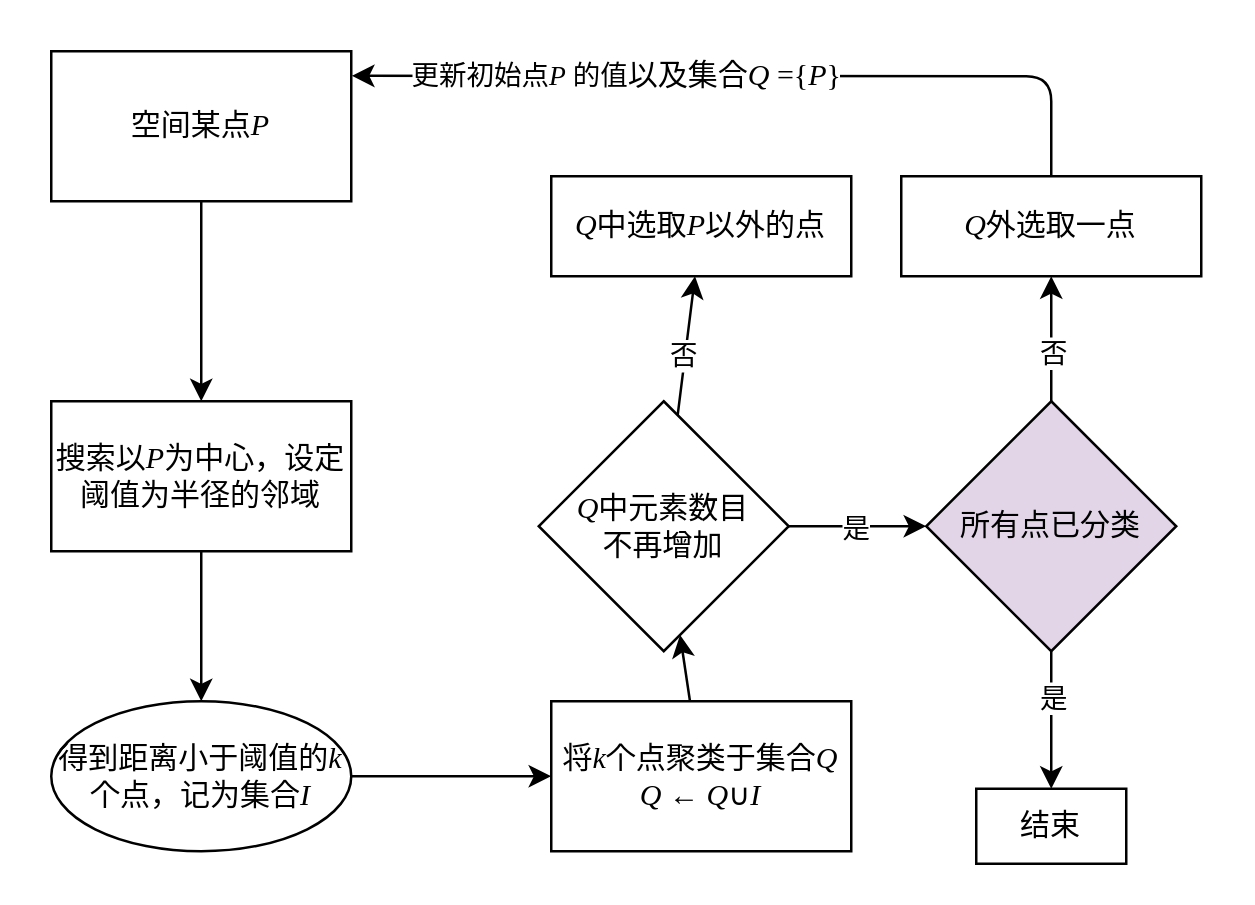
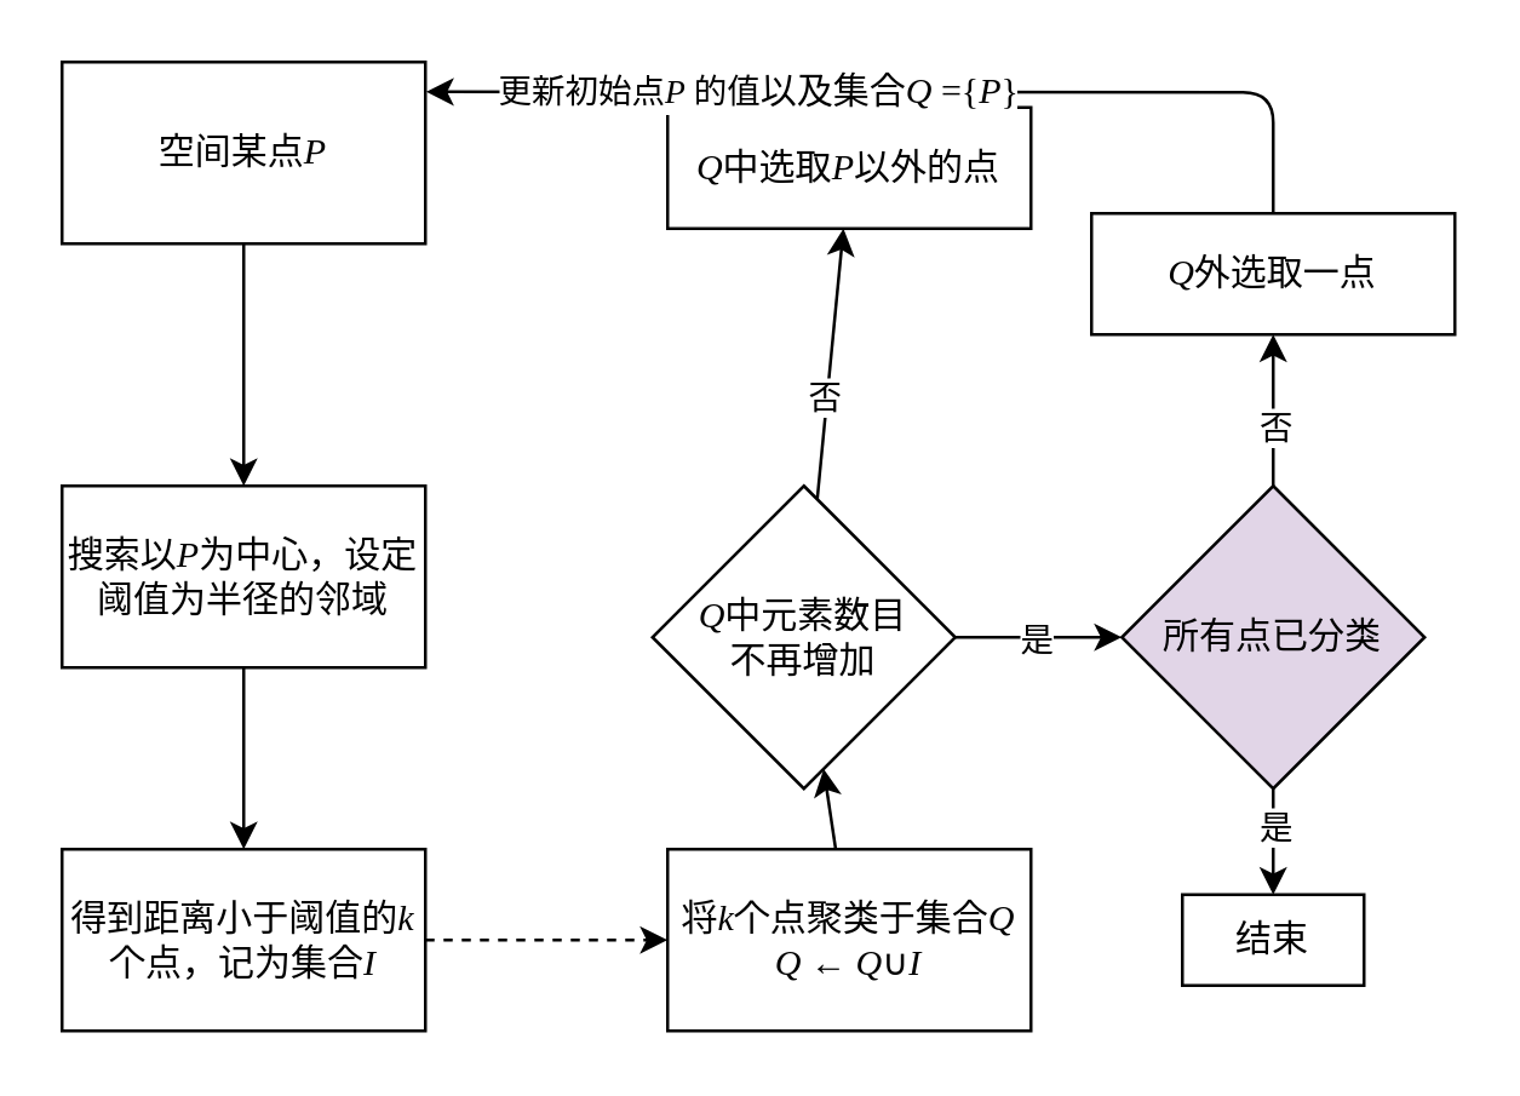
  <mxCell id="0" />
  <mxCell id="1" parent="0" />
  <mxCell id="2" value="" style="edgeStyle=none;html=1;fontFamily=FandolSong;" edge="1" parent="1" source="3" target="5"><mxGeometry relative="1" as="geometry" /></mxCell>
  <mxCell id="3" value="&lt;font face=&quot;FandolSong&quot;&gt;空间某点&lt;i&gt;P&lt;/i&gt;&lt;br&gt;&lt;/font&gt;" style="whiteSpace=wrap;html=1;" vertex="1" parent="1"><mxGeometry x="20" y="20" width="120" height="60" as="geometry" /></mxCell>
  <mxCell id="4" value="" style="edgeStyle=none;html=1;fontFamily=FandolSong;" edge="1" parent="1" source="5" target="7"><mxGeometry relative="1" as="geometry" /></mxCell>
  <mxCell id="5" value="&lt;font face=&quot;FandolSong&quot;&gt;搜索以&lt;i&gt;P&lt;/i&gt;为中心，设定阈值为半径的邻域&lt;/font&gt;" style="whiteSpace=wrap;html=1;" vertex="1" parent="1"><mxGeometry x="20" y="160" width="120" height="60" as="geometry" /></mxCell>
- <mxCell id="6" value="" style="edgeStyle=none;html=1;fontFamily=FandolSong;" edge="1" parent="1" source="7" target="9"><mxGeometry relative="1" as="geometry" /></mxCell>
- <mxCell id="7" value="&lt;span style=&quot;font-family: FandolSong;&quot;&gt;得到距离小于阈值的&lt;/span&gt;&lt;i style=&quot;font-family: FandolSong;&quot;&gt;k&lt;/i&gt;&lt;span style=&quot;font-family: FandolSong;&quot;&gt;个&lt;/span&gt;&lt;span style=&quot;font-family: FandolSong;&quot;&gt;点，记为集合&lt;i&gt;I&lt;/i&gt;&lt;/span&gt;" style="ellipse;whiteSpace=wrap;html=1;" vertex="1" parent="1"><mxGeometry x="20" y="280" width="120" height="60" as="geometry" /></mxCell>
+ <mxCell id="6" value="" style="edgeStyle=none;html=1;fontFamily=FandolSong;dashed=1;" edge="1" parent="1" source="7" target="9"><mxGeometry relative="1" as="geometry" /></mxCell>
+ <mxCell id="7" value="&lt;span style=&quot;font-family: FandolSong;&quot;&gt;得到距离小于阈值的&lt;/span&gt;&lt;i style=&quot;font-family: FandolSong;&quot;&gt;k&lt;/i&gt;&lt;span style=&quot;font-family: FandolSong;&quot;&gt;个&lt;/span&gt;&lt;span style=&quot;font-family: FandolSong;&quot;&gt;点，记为集合&lt;i&gt;I&lt;/i&gt;&lt;/span&gt;" style="whiteSpace=wrap;html=1;" vertex="1" parent="1"><mxGeometry x="20" y="280" width="120" height="60" as="geometry" /></mxCell>
  <mxCell id="8" value="" style="edgeStyle=none;html=1;fontFamily=FandolSong;" edge="1" parent="1" source="9" target="14"><mxGeometry relative="1" as="geometry" /></mxCell>
  <mxCell id="9" value="&lt;font face=&quot;FandolSong&quot;&gt;将&lt;i&gt;k&lt;/i&gt;个点聚类于集合&lt;i&gt;Q&lt;/i&gt;&lt;br&gt;&lt;/font&gt;&lt;font style=&quot;&quot; face=&quot;FandolSong&quot;&gt;&lt;i&gt;Q&amp;nbsp;&lt;/i&gt;←&amp;nbsp;&lt;i&gt;Q&lt;/i&gt;∪&lt;i&gt;I&lt;/i&gt;&lt;/font&gt;" style="whiteSpace=wrap;html=1;" vertex="1" parent="1"><mxGeometry x="220" y="280" width="120" height="60" as="geometry" /></mxCell>
  <mxCell id="10" value="" style="edgeStyle=none;html=1;fontFamily=FandolSong;entryX=0;entryY=0.5;entryDx=0;entryDy=0;" edge="1" parent="1" source="14" target="20"><mxGeometry relative="1" as="geometry"><mxPoint x="370" y="210" as="targetPoint" /></mxGeometry></mxCell>
  <mxCell id="11" value="是" style="edgeLabel;html=1;align=center;verticalAlign=middle;resizable=0;points=[];fontFamily=FandolSong;" vertex="1" connectable="0" parent="10"><mxGeometry x="-0.246" y="-1" relative="1" as="geometry"><mxPoint x="5" y="-1" as="offset" /></mxGeometry></mxCell>
  <mxCell id="12" value="" style="edgeStyle=none;html=1;fontFamily=FandolSong;" edge="1" parent="1" source="14" target="15"><mxGeometry relative="1" as="geometry" /></mxCell>
  <mxCell id="13" value="否" style="edgeLabel;html=1;align=center;verticalAlign=middle;resizable=0;points=[];fontFamily=FandolSong;" vertex="1" connectable="0" parent="12"><mxGeometry x="-0.426" relative="1" as="geometry"><mxPoint y="-8" as="offset" /></mxGeometry></mxCell>
  <mxCell id="14" value="&lt;i&gt;Q&lt;/i&gt;中元素数目&lt;br&gt;不再增加" style="rhombus;whiteSpace=wrap;html=1;fontFamily=FandolSong;" vertex="1" parent="1"><mxGeometry x="215" y="160" width="100" height="100" as="geometry" /></mxCell>
- <mxCell id="15" value="&lt;i&gt;Q&lt;/i&gt;中选取&lt;i&gt;P&lt;/i&gt;以外的点" style="whiteSpace=wrap;html=1;fontFamily=FandolSong;" vertex="1" parent="1"><mxGeometry x="220" y="70" width="120" height="40" as="geometry" /></mxCell>
+ <mxCell id="15" value="&lt;i&gt;Q&lt;/i&gt;中选取&lt;i&gt;P&lt;/i&gt;以外的点" style="whiteSpace=wrap;html=1;fontFamily=FandolSong;" vertex="1" parent="1"><mxGeometry x="220" y="35" width="120" height="40" as="geometry" /></mxCell>
  <mxCell id="16" value="" style="edgeStyle=none;html=1;fontFamily=FandolSong;" edge="1" parent="1" source="20" target="21"><mxGeometry relative="1" as="geometry" /></mxCell>
  <mxCell id="17" value="是" style="edgeLabel;html=1;align=center;verticalAlign=middle;resizable=0;points=[];fontFamily=FandolSong;" vertex="1" connectable="0" parent="16"><mxGeometry x="-0.337" y="1" relative="1" as="geometry"><mxPoint x="-1" as="offset" /></mxGeometry></mxCell>
  <mxCell id="18" value="" style="edgeStyle=none;html=1;fontFamily=FandolSong;entryX=0.5;entryY=1;entryDx=0;entryDy=0;" edge="1" parent="1" source="20" target="24"><mxGeometry relative="1" as="geometry"><mxPoint x="403.333" y="110" as="targetPoint" /></mxGeometry></mxCell>
  <mxCell id="19" value="否" style="edgeLabel;html=1;align=center;verticalAlign=middle;resizable=0;points=[];fontFamily=FandolSong;" vertex="1" connectable="0" parent="18"><mxGeometry x="-0.263" y="-1" relative="1" as="geometry"><mxPoint x="-1" y="-2" as="offset" /></mxGeometry></mxCell>
  <mxCell id="20" value="所有点已分类" style="rhombus;whiteSpace=wrap;html=1;fontFamily=FandolSong;fillColor=#e1d5e7;" vertex="1" parent="1"><mxGeometry x="370" y="160" width="100" height="100" as="geometry" /></mxCell>
- <mxCell id="21" value="结束" style="whiteSpace=wrap;html=1;fontFamily=FandolSong;" vertex="1" parent="1"><mxGeometry x="390" y="315" width="60" height="30" as="geometry" /></mxCell>
+ <mxCell id="21" value="结束" style="whiteSpace=wrap;html=1;fontFamily=FandolSong;" vertex="1" parent="1"><mxGeometry x="390" y="295" width="60" height="30" as="geometry" /></mxCell>
  <mxCell id="22" style="edgeStyle=none;html=1;fontFamily=FandolSong;entryX=1.002;entryY=0.164;entryDx=0;entryDy=0;entryPerimeter=0;" edge="1" parent="1" source="24" target="3"><mxGeometry relative="1" as="geometry"><mxPoint x="220" y="20" as="targetPoint" /><Array as="points"><mxPoint x="420" y="30" /></Array></mxGeometry></mxCell>
  <mxCell id="23" value="更新初始点&lt;i&gt;P&amp;nbsp;&lt;/i&gt;的值&lt;span style=&quot;font-size: 12px;&quot;&gt;以及集合&lt;/span&gt;&lt;i style=&quot;font-size: 12px;&quot;&gt;Q&amp;nbsp;&lt;/i&gt;&lt;span style=&quot;font-size: 12px;&quot;&gt;={&lt;/span&gt;&lt;i style=&quot;font-size: 12px;&quot;&gt;P&lt;/i&gt;&lt;span style=&quot;font-size: 12px;&quot;&gt;}&lt;/span&gt;" style="edgeLabel;html=1;align=center;verticalAlign=middle;resizable=0;points=[];fontFamily=FandolSong;" vertex="1" connectable="0" parent="22"><mxGeometry x="0.481" y="1" relative="1" as="geometry"><mxPoint x="27" y="-1" as="offset" /></mxGeometry></mxCell>
  <mxCell id="24" value="&lt;i&gt;Q&lt;/i&gt;外选取一点" style="whiteSpace=wrap;html=1;fontFamily=FandolSong;" vertex="1" parent="1"><mxGeometry x="360" y="70" width="120" height="40" as="geometry" /></mxCell>
